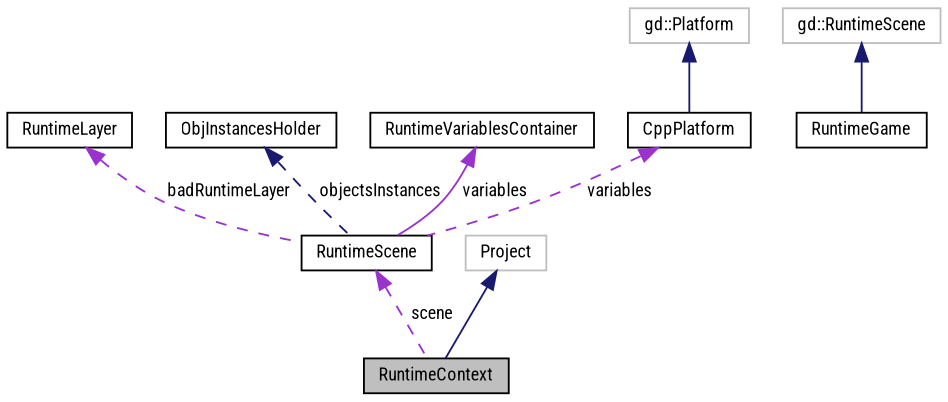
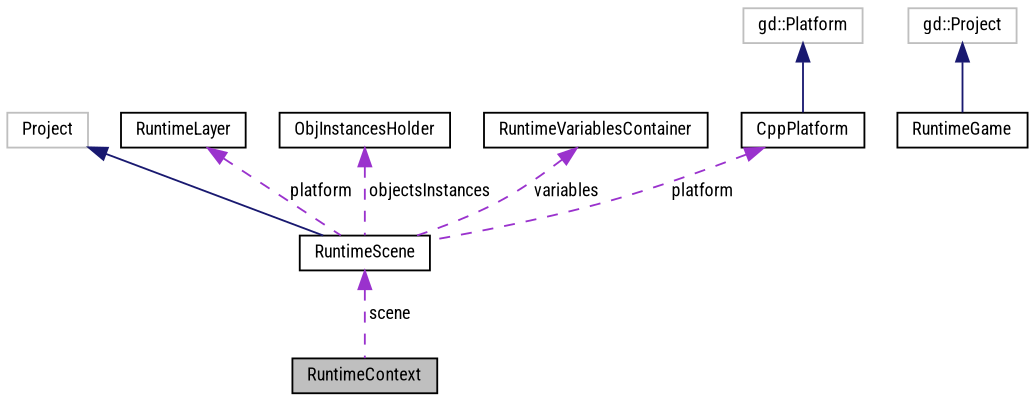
  digraph {
    fontname="Roboto Condensed"
    rankdir=TB
    node [color=black fillcolor=white fontname="Roboto Condensed" fontsize=10 shape=record style=filled]
    edge [color=darkorchid3 dir=back fontname="Roboto Condensed" fontsize=10 labelfontname=Helvetica labelfontsize=10 style=dashed]
    n1 [fillcolor=grey75 fontcolor=black height=0.2 label=RuntimeContext width=0.4]
    n2 [height=0.2 label=RuntimeScene width=0.4]
    n3 [color=grey75 height=0.2 label=Project width=0.4]
    n4 [height=0.2 label=RuntimeLayer width=0.4]
    n5 [height=0.2 label=ObjInstancesHolder width=0.4]
    n6 [height=0.2 label=RuntimeVariablesContainer width=0.4]
    n7 [height=0.2 label=RuntimeGame width=0.4]
-   n8 [color=grey75 height=0.2 label="gd::RuntimeScene" width=0.4]
+   n8 [color=grey75 height=0.2 label="gd::Project" width=0.4]
    n9 [height=0.2 label=CppPlatform width=0.4]
    n10 [color=grey75 height=0.2 label="gd::Platform" width=0.4]
    n2 -> n1 [label=" scene"]
-   n3 -> n1 [color=midnightblue style=solid]
-   n4 -> n2 [label=" badRuntimeLayer"]
-   n5 -> n2 [color=midnightblue label=" objectsInstances"]
-   n6 -> n2 [label=" variables" style=solid]
+   n3 -> n2 [color=midnightblue style=solid]
+   n4 -> n2 [label=" platform"]
+   n5 -> n2 [label=" objectsInstances"]
+   n6 -> n2 [label=" variables"]
    n8 -> n7 [color=midnightblue style=solid]
-   n9 -> n2 [label=" variables"]
+   n9 -> n2 [label=" platform"]
    n10 -> n9 [color=midnightblue style=solid]
  }
